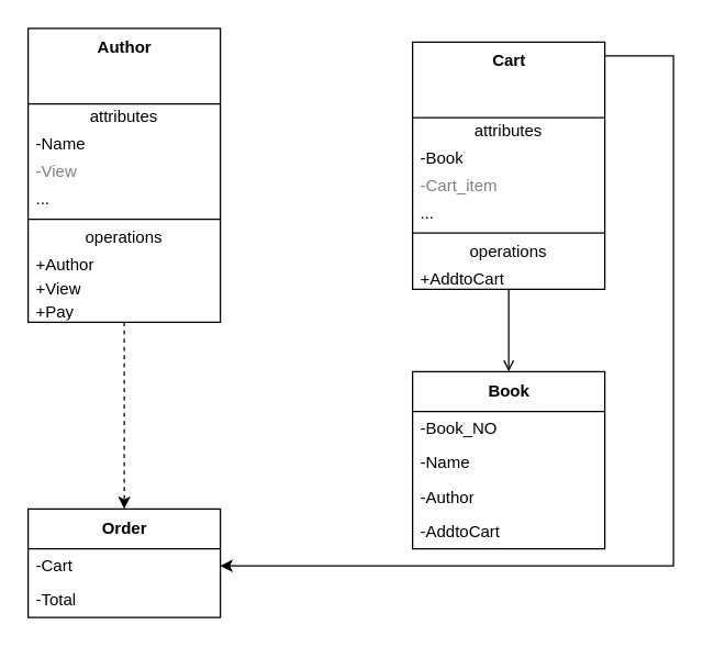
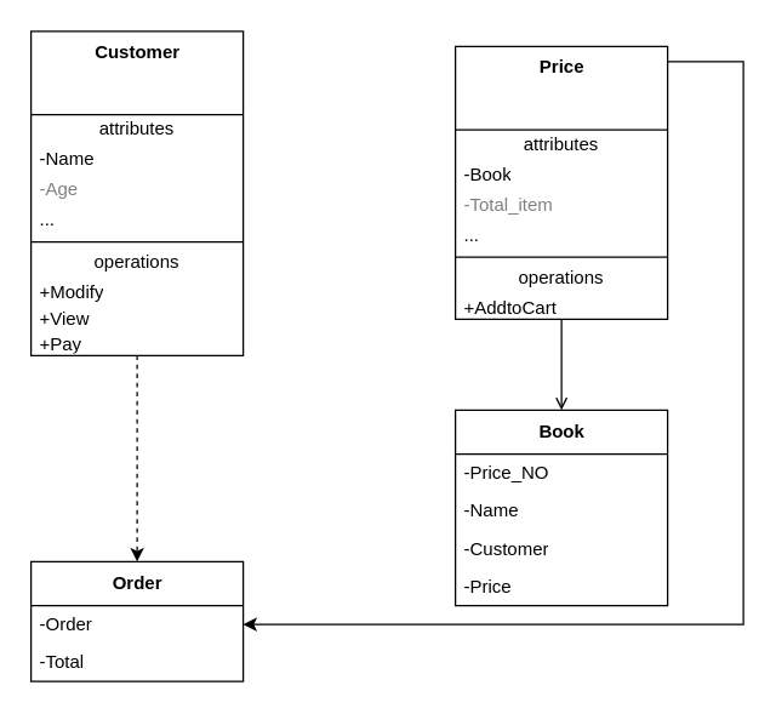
  <mxCell id="0" />
  <mxCell id="1" parent="0" />
  <mxCell id="2" value="Book" style="swimlane;fontStyle=1;align=center;verticalAlign=middle;childLayout=stackLayout;horizontal=1;startSize=29;horizontalStack=0;resizeParent=1;resizeParentMax=0;resizeLast=0;collapsible=0;marginBottom=0;html=1;" vertex="1" parent="1"><mxGeometry x="300" y="270" width="140" height="129" as="geometry" /></mxCell>
- <mxCell id="3" value="-Book_NO" style="text;html=1;strokeColor=none;fillColor=none;align=left;verticalAlign=middle;spacingLeft=4;spacingRight=4;overflow=hidden;rotatable=0;points=[[0,0.5],[1,0.5]];portConstraint=eastwest;" vertex="1" parent="2"><mxGeometry y="29" width="140" height="25" as="geometry" /></mxCell>
+ <mxCell id="3" value="-Price_NO" style="text;html=1;strokeColor=none;fillColor=none;align=left;verticalAlign=middle;spacingLeft=4;spacingRight=4;overflow=hidden;rotatable=0;points=[[0,0.5],[1,0.5]];portConstraint=eastwest;" vertex="1" parent="2"><mxGeometry y="29" width="140" height="25" as="geometry" /></mxCell>
  <mxCell id="4" value="-Name" style="text;html=1;strokeColor=none;fillColor=none;align=left;verticalAlign=middle;spacingLeft=4;spacingRight=4;overflow=hidden;rotatable=0;points=[[0,0.5],[1,0.5]];portConstraint=eastwest;" vertex="1" parent="2"><mxGeometry y="54" width="140" height="25" as="geometry" /></mxCell>
- <mxCell id="5" value="-Author" style="text;html=1;strokeColor=none;fillColor=none;align=left;verticalAlign=middle;spacingLeft=4;spacingRight=4;overflow=hidden;rotatable=0;points=[[0,0.5],[1,0.5]];portConstraint=eastwest;" vertex="1" parent="2"><mxGeometry y="79" width="140" height="25" as="geometry" /></mxCell>
- <mxCell id="6" value="-AddtoCart" style="text;html=1;strokeColor=none;fillColor=none;align=left;verticalAlign=middle;spacingLeft=4;spacingRight=4;overflow=hidden;rotatable=0;points=[[0,0.5],[1,0.5]];portConstraint=eastwest;" vertex="1" parent="2"><mxGeometry y="104" width="140" height="25" as="geometry" /></mxCell>
+ <mxCell id="5" value="-Customer" style="text;html=1;strokeColor=none;fillColor=none;align=left;verticalAlign=middle;spacingLeft=4;spacingRight=4;overflow=hidden;rotatable=0;points=[[0,0.5],[1,0.5]];portConstraint=eastwest;" vertex="1" parent="2"><mxGeometry y="79" width="140" height="25" as="geometry" /></mxCell>
+ <mxCell id="6" value="-Price" style="text;html=1;strokeColor=none;fillColor=none;align=left;verticalAlign=middle;spacingLeft=4;spacingRight=4;overflow=hidden;rotatable=0;points=[[0,0.5],[1,0.5]];portConstraint=eastwest;" vertex="1" parent="2"><mxGeometry y="104" width="140" height="25" as="geometry" /></mxCell>
  <mxCell id="7" value="Order" style="swimlane;fontStyle=1;align=center;verticalAlign=middle;childLayout=stackLayout;horizontal=1;startSize=29;horizontalStack=0;resizeParent=1;resizeParentMax=0;resizeLast=0;collapsible=0;marginBottom=0;html=1;" vertex="1" parent="1"><mxGeometry x="20" y="370" width="140" height="79" as="geometry" /></mxCell>
- <mxCell id="8" value="-Cart" style="text;html=1;strokeColor=none;fillColor=none;align=left;verticalAlign=middle;spacingLeft=4;spacingRight=4;overflow=hidden;rotatable=0;points=[[0,0.5],[1,0.5]];portConstraint=eastwest;" vertex="1" parent="7"><mxGeometry y="29" width="140" height="25" as="geometry" /></mxCell>
+ <mxCell id="8" value="-Order" style="text;html=1;strokeColor=none;fillColor=none;align=left;verticalAlign=middle;spacingLeft=4;spacingRight=4;overflow=hidden;rotatable=0;points=[[0,0.5],[1,0.5]];portConstraint=eastwest;" vertex="1" parent="7"><mxGeometry y="29" width="140" height="25" as="geometry" /></mxCell>
  <mxCell id="9" value="-Total" style="text;html=1;strokeColor=none;fillColor=none;align=left;verticalAlign=middle;spacingLeft=4;spacingRight=4;overflow=hidden;rotatable=0;points=[[0,0.5],[1,0.5]];portConstraint=eastwest;" vertex="1" parent="7"><mxGeometry y="54" width="140" height="25" as="geometry" /></mxCell>
- <mxCell id="10" value="&lt;b&gt;Author&lt;/b&gt;" style="swimlane;fontStyle=0;align=center;verticalAlign=top;childLayout=stackLayout;horizontal=1;startSize=55;horizontalStack=0;resizeParent=1;resizeParentMax=0;resizeLast=0;collapsible=0;marginBottom=0;html=1;" vertex="1" parent="1"><mxGeometry x="20" y="20" width="140" height="214" as="geometry" /></mxCell>
+ <mxCell id="10" value="&lt;b&gt;Customer&lt;/b&gt;" style="swimlane;fontStyle=0;align=center;verticalAlign=top;childLayout=stackLayout;horizontal=1;startSize=55;horizontalStack=0;resizeParent=1;resizeParentMax=0;resizeLast=0;collapsible=0;marginBottom=0;html=1;" vertex="1" parent="1"><mxGeometry x="20" y="20" width="140" height="214" as="geometry" /></mxCell>
  <mxCell id="11" value="attributes" style="text;html=1;strokeColor=none;fillColor=none;align=center;verticalAlign=middle;spacingLeft=4;spacingRight=4;overflow=hidden;rotatable=0;points=[[0,0.5],[1,0.5]];portConstraint=eastwest;" vertex="1" parent="10"><mxGeometry y="55" width="140" height="20" as="geometry" /></mxCell>
  <mxCell id="12" value="-Name" style="text;html=1;strokeColor=none;fillColor=none;align=left;verticalAlign=middle;spacingLeft=4;spacingRight=4;overflow=hidden;rotatable=0;points=[[0,0.5],[1,0.5]];portConstraint=eastwest;" vertex="1" parent="10"><mxGeometry y="75" width="140" height="20" as="geometry" /></mxCell>
- <mxCell id="13" value="-View" style="text;html=1;strokeColor=none;fillColor=none;align=left;verticalAlign=middle;spacingLeft=4;spacingRight=4;overflow=hidden;rotatable=0;points=[[0,0.5],[1,0.5]];portConstraint=eastwest;fontColor=#808080;" vertex="1" parent="10"><mxGeometry y="95" width="140" height="20" as="geometry" /></mxCell>
+ <mxCell id="13" value="-Age" style="text;html=1;strokeColor=none;fillColor=none;align=left;verticalAlign=middle;spacingLeft=4;spacingRight=4;overflow=hidden;rotatable=0;points=[[0,0.5],[1,0.5]];portConstraint=eastwest;fontColor=#808080;" vertex="1" parent="10"><mxGeometry y="95" width="140" height="20" as="geometry" /></mxCell>
  <mxCell id="14" value="..." style="text;html=1;strokeColor=none;fillColor=none;align=left;verticalAlign=middle;spacingLeft=4;spacingRight=4;overflow=hidden;rotatable=0;points=[[0,0.5],[1,0.5]];portConstraint=eastwest;" vertex="1" parent="10"><mxGeometry y="115" width="140" height="20" as="geometry" /></mxCell>
  <mxCell id="15" value="" style="line;strokeWidth=1;fillColor=none;align=left;verticalAlign=middle;spacingTop=-1;spacingLeft=3;spacingRight=3;rotatable=0;labelPosition=right;points=[];portConstraint=eastwest;" vertex="1" parent="10"><mxGeometry y="135" width="140" height="8" as="geometry" /></mxCell>
  <mxCell id="16" value="operations" style="text;html=1;strokeColor=none;fillColor=none;align=center;verticalAlign=middle;spacingLeft=4;spacingRight=4;overflow=hidden;rotatable=0;points=[[0,0.5],[1,0.5]];portConstraint=eastwest;" vertex="1" parent="10"><mxGeometry y="143" width="140" height="20" as="geometry" /></mxCell>
- <mxCell id="17" value="+Author" style="text;html=1;strokeColor=none;fillColor=none;align=left;verticalAlign=middle;spacingLeft=4;spacingRight=4;overflow=hidden;rotatable=0;points=[[0,0.5],[1,0.5]];portConstraint=eastwest;" vertex="1" parent="10"><mxGeometry y="163" width="140" height="17" as="geometry" /></mxCell>
+ <mxCell id="17" value="+Modify" style="text;html=1;strokeColor=none;fillColor=none;align=left;verticalAlign=middle;spacingLeft=4;spacingRight=4;overflow=hidden;rotatable=0;points=[[0,0.5],[1,0.5]];portConstraint=eastwest;" vertex="1" parent="10"><mxGeometry y="163" width="140" height="17" as="geometry" /></mxCell>
  <mxCell id="18" value="+View" style="text;html=1;strokeColor=none;fillColor=none;align=left;verticalAlign=middle;spacingLeft=4;spacingRight=4;overflow=hidden;rotatable=0;points=[[0,0.5],[1,0.5]];portConstraint=eastwest;" vertex="1" parent="10"><mxGeometry y="180" width="140" height="17" as="geometry" /></mxCell>
  <mxCell id="19" value="+Pay" style="text;html=1;strokeColor=none;fillColor=none;align=left;verticalAlign=middle;spacingLeft=4;spacingRight=4;overflow=hidden;rotatable=0;points=[[0,0.5],[1,0.5]];portConstraint=eastwest;" vertex="1" parent="10"><mxGeometry y="197" width="140" height="17" as="geometry" /></mxCell>
  <mxCell id="20" style="edgeStyle=orthogonalEdgeStyle;rounded=0;orthogonalLoop=1;jettySize=auto;html=1;entryX=0.5;entryY=0;entryDx=0;entryDy=0;endArrow=open;" edge="1" parent="1" source="22" target="2"><mxGeometry relative="1" as="geometry" /></mxCell>
  <mxCell id="21" style="edgeStyle=orthogonalEdgeStyle;rounded=0;orthogonalLoop=1;jettySize=auto;html=1;entryX=1;entryY=0.5;entryDx=0;entryDy=0;dashed=0;strokeColor=#000000;" edge="1" parent="1" source="22" target="8"><mxGeometry relative="1" as="geometry"><Array as="points"><mxPoint x="490" y="40" /><mxPoint x="490" y="412" /></Array></mxGeometry></mxCell>
- <mxCell id="22" value="&lt;b&gt;Cart&lt;/b&gt;" style="swimlane;fontStyle=0;align=center;verticalAlign=top;childLayout=stackLayout;horizontal=1;startSize=55;horizontalStack=0;resizeParent=1;resizeParentMax=0;resizeLast=0;collapsible=0;marginBottom=0;html=1;" vertex="1" parent="1"><mxGeometry x="300" y="30" width="140" height="180" as="geometry" /></mxCell>
+ <mxCell id="22" value="&lt;b&gt;Price&lt;/b&gt;" style="swimlane;fontStyle=0;align=center;verticalAlign=top;childLayout=stackLayout;horizontal=1;startSize=55;horizontalStack=0;resizeParent=1;resizeParentMax=0;resizeLast=0;collapsible=0;marginBottom=0;html=1;" vertex="1" parent="1"><mxGeometry x="300" y="30" width="140" height="180" as="geometry" /></mxCell>
  <mxCell id="23" value="attributes" style="text;html=1;strokeColor=none;fillColor=none;align=center;verticalAlign=middle;spacingLeft=4;spacingRight=4;overflow=hidden;rotatable=0;points=[[0,0.5],[1,0.5]];portConstraint=eastwest;" vertex="1" parent="22"><mxGeometry y="55" width="140" height="20" as="geometry" /></mxCell>
  <mxCell id="24" value="-Book" style="text;html=1;strokeColor=none;fillColor=none;align=left;verticalAlign=middle;spacingLeft=4;spacingRight=4;overflow=hidden;rotatable=0;points=[[0,0.5],[1,0.5]];portConstraint=eastwest;" vertex="1" parent="22"><mxGeometry y="75" width="140" height="20" as="geometry" /></mxCell>
- <mxCell id="25" value="-Cart_item" style="text;html=1;strokeColor=none;fillColor=none;align=left;verticalAlign=middle;spacingLeft=4;spacingRight=4;overflow=hidden;rotatable=0;points=[[0,0.5],[1,0.5]];portConstraint=eastwest;fontColor=#808080;" vertex="1" parent="22"><mxGeometry y="95" width="140" height="20" as="geometry" /></mxCell>
+ <mxCell id="25" value="-Total_item" style="text;html=1;strokeColor=none;fillColor=none;align=left;verticalAlign=middle;spacingLeft=4;spacingRight=4;overflow=hidden;rotatable=0;points=[[0,0.5],[1,0.5]];portConstraint=eastwest;fontColor=#808080;" vertex="1" parent="22"><mxGeometry y="95" width="140" height="20" as="geometry" /></mxCell>
  <mxCell id="26" value="..." style="text;html=1;strokeColor=none;fillColor=none;align=left;verticalAlign=middle;spacingLeft=4;spacingRight=4;overflow=hidden;rotatable=0;points=[[0,0.5],[1,0.5]];portConstraint=eastwest;" vertex="1" parent="22"><mxGeometry y="115" width="140" height="20" as="geometry" /></mxCell>
  <mxCell id="27" value="" style="line;strokeWidth=1;fillColor=none;align=left;verticalAlign=middle;spacingTop=-1;spacingLeft=3;spacingRight=3;rotatable=0;labelPosition=right;points=[];portConstraint=eastwest;" vertex="1" parent="22"><mxGeometry y="135" width="140" height="8" as="geometry" /></mxCell>
  <mxCell id="28" value="operations" style="text;html=1;strokeColor=none;fillColor=none;align=center;verticalAlign=middle;spacingLeft=4;spacingRight=4;overflow=hidden;rotatable=0;points=[[0,0.5],[1,0.5]];portConstraint=eastwest;" vertex="1" parent="22"><mxGeometry y="143" width="140" height="20" as="geometry" /></mxCell>
  <mxCell id="29" value="+AddtoCart" style="text;html=1;strokeColor=none;fillColor=none;align=left;verticalAlign=middle;spacingLeft=4;spacingRight=4;overflow=hidden;rotatable=0;points=[[0,0.5],[1,0.5]];portConstraint=eastwest;" vertex="1" parent="22"><mxGeometry y="163" width="140" height="17" as="geometry" /></mxCell>
  <mxCell id="30" style="edgeStyle=orthogonalEdgeStyle;rounded=0;orthogonalLoop=1;jettySize=auto;html=1;entryX=0.5;entryY=0;entryDx=0;entryDy=0;dashed=1;" edge="1" parent="1" source="19" target="7"><mxGeometry relative="1" as="geometry"><Array as="points"><mxPoint x="90" y="320" /><mxPoint x="90" y="320" /></Array></mxGeometry></mxCell>
